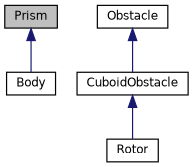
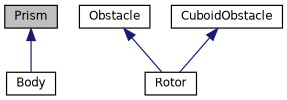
  digraph {
    node [color=black fillcolor=white fontname=Helvetica fontsize=10 shape=record style=filled]
    edge [color=midnightblue dir=back fontname=Helvetica fontsize=10 labelfontname=Helvetica labelfontsize=10 style=solid]
    n1 [fillcolor=grey75 fontcolor=black height=0.2 label=Prism width=0.4]
    n2 [height=0.2 label=Body width=0.4]
    n3 [height=0.2 label=Obstacle width=0.4]
    n4 [height=0.2 label=CuboidObstacle width=0.4]
    n5 [height=0.2 label=Rotor width=0.4]
    n1 -> n2
-   n3 -> n4
+   n3 -> n5
    n4 -> n5
  }
